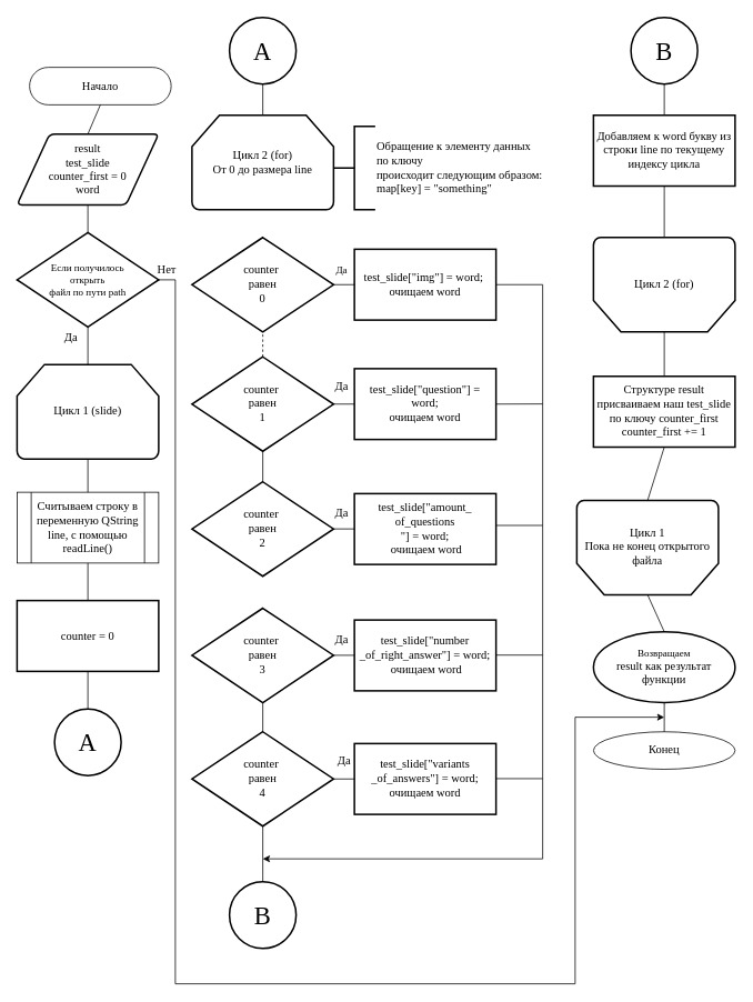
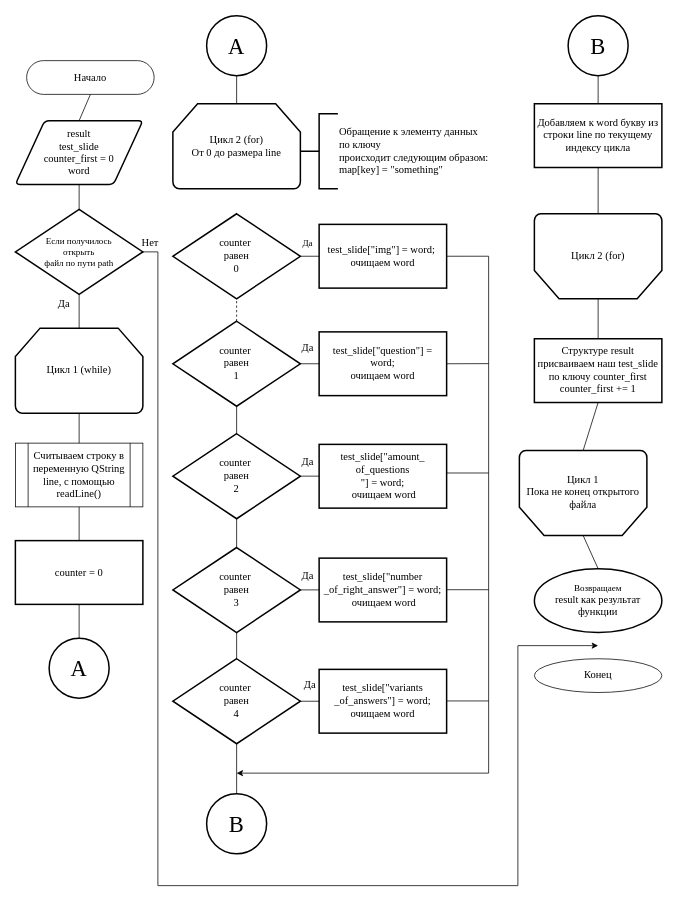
  <mxCell id="0" />
  <mxCell id="1" parent="0" />
  <mxCell id="2" value="&lt;font style=&quot;font-size: 14px;&quot; face=&quot;Times New Roman&quot;&gt;result&lt;br&gt;test_slide &lt;br&gt;counter_first = 0&lt;br&gt;word&lt;/font&gt;" style="shape=parallelogram;html=1;strokeWidth=2;perimeter=parallelogramPerimeter;whiteSpace=wrap;rounded=1;arcSize=12;size=0.23;aspect=fixed;" parent="1" vertex="1"><mxGeometry x="20" y="160" width="170" height="85" as="geometry" /></mxCell>
  <mxCell id="3" value="&lt;font face=&quot;Times New Roman&quot; style=&quot;font-size: 14px;&quot;&gt;Структуре result присваиваем наш test_slide по ключу counter_first&lt;br&gt;counter_first += 1&lt;/font&gt;" style="rounded=1;whiteSpace=wrap;html=1;absoluteArcSize=1;arcSize=0;strokeWidth=2;aspect=fixed;" parent="1" vertex="1"><mxGeometry x="712" y="450.84" width="170" height="85" as="geometry" /></mxCell>
  <mxCell id="4" style="edgeStyle=orthogonalEdgeStyle;rounded=0;orthogonalLoop=1;jettySize=auto;html=1;exitX=1;exitY=0.5;exitDx=0;exitDy=0;exitPerimeter=0;" edge="1" parent="1" source="5"><mxGeometry relative="1" as="geometry"><mxPoint x="797" y="860" as="targetPoint" /><Array as="points"><mxPoint x="210" y="1180" /><mxPoint x="690" y="1170" /><mxPoint x="690" y="860" /></Array></mxGeometry></mxCell>
  <mxCell id="5" value="&lt;font style=&quot;font-size: 12px;&quot; face=&quot;Times New Roman&quot;&gt;Если получилось &lt;br&gt;открыть &lt;br&gt;файл по пути path&lt;/font&gt;" style="strokeWidth=2;html=1;shape=mxgraph.flowchart.decision;whiteSpace=wrap;aspect=fixed;" parent="1" vertex="1"><mxGeometry x="20" y="278.33" width="170" height="113.33" as="geometry" /></mxCell>
- <mxCell id="6" value="&lt;font style=&quot;font-size: 14px;&quot; face=&quot;Times New Roman&quot;&gt;Цикл 1 (slide)&lt;/font&gt;" style="strokeWidth=2;html=1;shape=mxgraph.flowchart.loop_limit;whiteSpace=wrap;aspect=fixed;" parent="1" vertex="1"><mxGeometry x="20" y="436.67" width="170" height="113.33" as="geometry" /></mxCell>
+ <mxCell id="6" value="&lt;font style=&quot;font-size: 14px;&quot; face=&quot;Times New Roman&quot;&gt;Цикл 1 (while)&lt;/font&gt;" style="strokeWidth=2;html=1;shape=mxgraph.flowchart.loop_limit;whiteSpace=wrap;aspect=fixed;" parent="1" vertex="1"><mxGeometry x="20" y="436.67" width="170" height="113.33" as="geometry" /></mxCell>
  <mxCell id="7" value="&lt;font face=&quot;Times New Roman&quot; style=&quot;font-size: 14px;&quot;&gt;Цикл 1&lt;br&gt;Пока не конец открытого файла&lt;/font&gt;" style="strokeWidth=2;html=1;shape=mxgraph.flowchart.loop_limit;whiteSpace=wrap;aspect=fixed;direction=west;" parent="1" vertex="1"><mxGeometry x="692" y="599.83" width="170" height="113.33" as="geometry" /></mxCell>
  <mxCell id="8" value="&lt;font style=&quot;font-size: 14px;&quot; face=&quot;Times New Roman&quot;&gt;Считываем строку в переменную QString line, с помощью readLine()&lt;/font&gt;" style="shape=process;whiteSpace=wrap;html=1;backgroundOutline=1;aspect=fixed;" parent="1" vertex="1"><mxGeometry x="20" y="590" width="170" height="85" as="geometry" /></mxCell>
  <mxCell id="9" value="&lt;font face=&quot;Times New Roman&quot; style=&quot;font-size: 30px;&quot;&gt;A&lt;/font&gt;" style="strokeWidth=2;html=1;shape=mxgraph.flowchart.start_2;whiteSpace=wrap;aspect=fixed;" parent="1" vertex="1"><mxGeometry x="65" y="850" width="80" height="80" as="geometry" /></mxCell>
  <mxCell id="10" value="&lt;font face=&quot;Times New Roman&quot; style=&quot;font-size: 30px;&quot;&gt;A&lt;/font&gt;" style="strokeWidth=2;html=1;shape=mxgraph.flowchart.start_2;whiteSpace=wrap;aspect=fixed;" parent="1" vertex="1"><mxGeometry x="275" y="20" width="80" height="80" as="geometry" /></mxCell>
  <mxCell id="11" value="&lt;font face=&quot;Times New Roman&quot; style=&quot;font-size: 14px;&quot;&gt;Цикл 2 (for)&lt;br&gt;От 0 до размера line&lt;/font&gt;" style="strokeWidth=2;html=1;shape=mxgraph.flowchart.loop_limit;whiteSpace=wrap;aspect=fixed;" parent="1" vertex="1"><mxGeometry x="230" y="137.5" width="170" height="113.33" as="geometry" /></mxCell>
  <mxCell id="12" value="&lt;font face=&quot;Times New Roman&quot; style=&quot;font-size: 14px;&quot;&gt;Цикл 2 (for)&lt;/font&gt;" style="strokeWidth=2;html=1;shape=mxgraph.flowchart.loop_limit;whiteSpace=wrap;aspect=fixed;direction=west;" parent="1" vertex="1"><mxGeometry x="712" y="284.17" width="170" height="113.33" as="geometry" /></mxCell>
  <mxCell id="13" value="&lt;font face=&quot;Times New Roman&quot; style=&quot;font-size: 14px;&quot;&gt;counter&amp;nbsp;&lt;br&gt;равен&lt;br&gt;0&lt;/font&gt;" style="strokeWidth=2;html=1;shape=mxgraph.flowchart.decision;whiteSpace=wrap;aspect=fixed;" parent="1" vertex="1"><mxGeometry x="230" y="284.17" width="170" height="113.33" as="geometry" /></mxCell>
  <mxCell id="14" value="&lt;font style=&quot;font-size: 14px;&quot; face=&quot;Times New Roman&quot;&gt;counter&amp;nbsp;&lt;br&gt;равен&lt;br&gt;1&lt;/font&gt;" style="strokeWidth=2;html=1;shape=mxgraph.flowchart.decision;whiteSpace=wrap;aspect=fixed;" parent="1" vertex="1"><mxGeometry x="230" y="427.5" width="170" height="113.33" as="geometry" /></mxCell>
  <mxCell id="15" value="&lt;font style=&quot;font-size: 14px;&quot; face=&quot;Times New Roman&quot;&gt;counter&amp;nbsp;&lt;br&gt;равен&lt;br&gt;2&lt;/font&gt;" style="strokeWidth=2;html=1;shape=mxgraph.flowchart.decision;whiteSpace=wrap;aspect=fixed;" parent="1" vertex="1"><mxGeometry x="230" y="577.5" width="170" height="113.33" as="geometry" /></mxCell>
  <mxCell id="16" value="&lt;font style=&quot;font-size: 14px;&quot; face=&quot;Times New Roman&quot;&gt;counter&amp;nbsp;&lt;br&gt;равен&lt;br&gt;3&lt;/font&gt;" style="strokeWidth=2;html=1;shape=mxgraph.flowchart.decision;whiteSpace=wrap;aspect=fixed;" parent="1" vertex="1"><mxGeometry x="230" y="729.17" width="170" height="113.33" as="geometry" /></mxCell>
  <mxCell id="17" value="&lt;font style=&quot;font-size: 14px;&quot; face=&quot;Times New Roman&quot;&gt;counter&amp;nbsp;&lt;br&gt;равен&lt;br&gt;4&lt;/font&gt;" style="strokeWidth=2;html=1;shape=mxgraph.flowchart.decision;whiteSpace=wrap;aspect=fixed;" parent="1" vertex="1"><mxGeometry x="230" y="877.5" width="170" height="113.33" as="geometry" /></mxCell>
  <mxCell id="18" style="edgeStyle=orthogonalEdgeStyle;rounded=0;orthogonalLoop=1;jettySize=auto;html=1;exitX=1;exitY=0.5;exitDx=0;exitDy=0;" edge="1" parent="1" source="19"><mxGeometry relative="1" as="geometry"><mxPoint x="315" y="1030" as="targetPoint" /><Array as="points"><mxPoint x="651" y="341" /></Array></mxGeometry></mxCell>
  <mxCell id="19" value="&lt;font style=&quot;font-size: 14px;&quot; face=&quot;Times New Roman&quot;&gt;test_slide[&quot;img&quot;] = word;&amp;nbsp;&lt;br&gt;очищаем word&lt;/font&gt;" style="rounded=1;whiteSpace=wrap;html=1;absoluteArcSize=1;arcSize=0;strokeWidth=2;aspect=fixed;" parent="1" vertex="1"><mxGeometry x="425" y="298.33" width="170" height="85" as="geometry" /></mxCell>
  <mxCell id="20" value="&lt;font face=&quot;Times New Roman&quot; style=&quot;font-size: 14px;&quot;&gt;test_slide[&quot;question&quot;] = word;&lt;br&gt;очищаем word&lt;/font&gt;" style="rounded=1;whiteSpace=wrap;html=1;absoluteArcSize=1;arcSize=0;strokeWidth=2;aspect=fixed;" parent="1" vertex="1"><mxGeometry x="425" y="441.67" width="170" height="85" as="geometry" /></mxCell>
  <mxCell id="21" value="&lt;font style=&quot;font-size: 14px;&quot; face=&quot;Times New Roman&quot;&gt;test_slide[&quot;amount_&lt;br&gt;of_questions&lt;br&gt;&quot;] = word;&lt;br&gt;&amp;nbsp;очищаем word&lt;/font&gt;" style="rounded=1;whiteSpace=wrap;html=1;absoluteArcSize=1;arcSize=0;strokeWidth=2;aspect=fixed;" parent="1" vertex="1"><mxGeometry x="425" y="591.67" width="170" height="85" as="geometry" /></mxCell>
  <mxCell id="22" value="&lt;font style=&quot;font-size: 14px;&quot; face=&quot;Times New Roman&quot;&gt; test_slide[&quot;number&lt;br&gt;_of_right_answer&quot;] = word;&lt;br&gt;&amp;nbsp;очищаем word&lt;/font&gt;" style="rounded=1;whiteSpace=wrap;html=1;absoluteArcSize=1;arcSize=0;strokeWidth=2;aspect=fixed;" parent="1" vertex="1"><mxGeometry x="425" y="743.34" width="170" height="85" as="geometry" /></mxCell>
  <mxCell id="23" value="&lt;font style=&quot;font-size: 14px;&quot; face=&quot;Times New Roman&quot;&gt; test_slide[&quot;variants&lt;br&gt;_of_answers&quot;] = word; очищаем word&lt;/font&gt;" style="rounded=1;whiteSpace=wrap;html=1;absoluteArcSize=1;arcSize=0;strokeWidth=2;aspect=fixed;" parent="1" vertex="1"><mxGeometry x="425" y="891.66" width="170" height="85" as="geometry" /></mxCell>
  <mxCell id="24" value="&lt;font style=&quot;font-size: 14px;&quot; face=&quot;Times New Roman&quot;&gt;Добавляем к word букву из строки line по текущему индексу цикла&lt;/font&gt;" style="rounded=1;whiteSpace=wrap;html=1;absoluteArcSize=1;arcSize=0;strokeWidth=2;aspect=fixed;" parent="1" vertex="1"><mxGeometry x="712" y="137.5" width="170" height="85" as="geometry" /></mxCell>
  <mxCell id="25" value="&lt;font face=&quot;Times New Roman&quot; style=&quot;font-size: 14px;&quot;&gt;Обращение к элементу данных &lt;br&gt;по ключу&lt;br&gt;происходит следующим образом:&lt;br&gt;map[key] = &quot;something&quot;&lt;/font&gt;" style="strokeWidth=2;html=1;shape=mxgraph.flowchart.annotation_2;align=left;labelPosition=right;pointerEvents=1;" parent="1" vertex="1"><mxGeometry x="400" y="150.83" width="50" height="100" as="geometry" /></mxCell>
  <mxCell id="26" value="&lt;font style=&quot;font-size: 14px;&quot; face=&quot;Times New Roman&quot;&gt;Да&lt;/font&gt;" style="text;html=1;strokeColor=none;fillColor=none;align=center;verticalAlign=middle;whiteSpace=wrap;rounded=0;" parent="1" vertex="1"><mxGeometry x="55" y="390" width="60" height="30" as="geometry" /></mxCell>
  <mxCell id="27" value="&lt;font face=&quot;Times New Roman&quot;&gt;Да&lt;/font&gt;" style="text;html=1;strokeColor=none;fillColor=none;align=center;verticalAlign=middle;whiteSpace=wrap;rounded=0;" parent="1" vertex="1"><mxGeometry x="395" y="307.5" width="30" height="30" as="geometry" /></mxCell>
  <mxCell id="28" value="&lt;font style=&quot;font-size: 14px;&quot; face=&quot;Times New Roman&quot;&gt;Да&lt;/font&gt;" style="text;html=1;strokeColor=none;fillColor=none;align=center;verticalAlign=middle;whiteSpace=wrap;rounded=0;" parent="1" vertex="1"><mxGeometry x="395" y="447.5" width="30" height="30" as="geometry" /></mxCell>
  <mxCell id="29" value="&lt;font style=&quot;font-size: 14px;&quot; face=&quot;Times New Roman&quot;&gt;Да&lt;/font&gt;" style="text;html=1;strokeColor=none;fillColor=none;align=center;verticalAlign=middle;whiteSpace=wrap;rounded=0;" parent="1" vertex="1"><mxGeometry x="395" y="599.83" width="30" height="30" as="geometry" /></mxCell>
  <mxCell id="30" value="&lt;font style=&quot;font-size: 14px;&quot; face=&quot;Times New Roman&quot;&gt;Да&lt;/font&gt;" style="text;html=1;strokeColor=none;fillColor=none;align=center;verticalAlign=middle;whiteSpace=wrap;rounded=0;" parent="1" vertex="1"><mxGeometry x="395" y="752.5" width="30" height="30" as="geometry" /></mxCell>
  <mxCell id="31" value="&lt;font face=&quot;Times New Roman&quot; style=&quot;font-size: 14px;&quot;&gt;Да&lt;/font&gt;" style="text;html=1;strokeColor=none;fillColor=none;align=center;verticalAlign=middle;whiteSpace=wrap;rounded=0;" parent="1" vertex="1"><mxGeometry x="397.5" y="897.5" width="30" height="30" as="geometry" /></mxCell>
  <mxCell id="32" value="&lt;font face=&quot;Times New Roman&quot; style=&quot;font-size: 14px;&quot;&gt;Начало&lt;/font&gt;" style="rounded=1;whiteSpace=wrap;html=1;arcSize=50;aspect=fixed;" parent="1" vertex="1"><mxGeometry x="35" y="80" width="170" height="45" as="geometry" /></mxCell>
  <mxCell id="33" value="&lt;font style=&quot;font-size: 14px;&quot; face=&quot;Times New Roman&quot;&gt;counter = 0&lt;/font&gt;" style="rounded=1;whiteSpace=wrap;html=1;absoluteArcSize=1;arcSize=0;strokeWidth=2;aspect=fixed;" parent="1" vertex="1"><mxGeometry x="20" y="720" width="170" height="85" as="geometry" /></mxCell>
  <mxCell id="34" value="&lt;font face=&quot;Times New Roman&quot;&gt;&lt;span style=&quot;font-size: 30px;&quot;&gt;B&lt;/span&gt;&lt;/font&gt;" style="strokeWidth=2;html=1;shape=mxgraph.flowchart.start_2;whiteSpace=wrap;aspect=fixed;" parent="1" vertex="1"><mxGeometry x="275" y="1057.5" width="80" height="80" as="geometry" /></mxCell>
  <mxCell id="35" value="&lt;font face=&quot;Times New Roman&quot;&gt;&lt;span style=&quot;font-size: 30px;&quot;&gt;B&lt;/span&gt;&lt;/font&gt;" style="strokeWidth=2;html=1;shape=mxgraph.flowchart.start_2;whiteSpace=wrap;aspect=fixed;" parent="1" vertex="1"><mxGeometry x="757" y="20" width="80" height="80" as="geometry" /></mxCell>
  <mxCell id="36" value="&lt;font face=&quot;Times New Roman&quot;&gt;Возвращаем&lt;br style=&quot;border-color: var(--border-color); font-size: 14px;&quot;&gt;&lt;span style=&quot;font-size: 14px;&quot;&gt;result как результат функции&lt;/span&gt;&lt;/font&gt;" style="ellipse;whiteSpace=wrap;html=1;absoluteArcSize=1;arcSize=0;strokeWidth=2;aspect=fixed;" parent="1" vertex="1"><mxGeometry x="712" y="757.5" width="170" height="85" as="geometry" /></mxCell>
  <mxCell id="37" value="&lt;font face=&quot;Times New Roman&quot; style=&quot;font-size: 14px;&quot;&gt;Конец&lt;/font&gt;" style="ellipse;whiteSpace=wrap;html=1;arcSize=50;" parent="1" vertex="1"><mxGeometry x="712" y="877.5" width="170" height="45" as="geometry" /></mxCell>
  <mxCell id="38" value="" style="endArrow=none;html=1;rounded=0;entryX=0.5;entryY=1;entryDx=0;entryDy=0;exitX=0.5;exitY=0;exitDx=0;exitDy=0;" edge="1" parent="1" source="2" target="32"><mxGeometry width="50" height="50" relative="1" as="geometry"><mxPoint x="210" y="140" as="sourcePoint" /><mxPoint x="260" y="90" as="targetPoint" /></mxGeometry></mxCell>
  <mxCell id="39" value="" style="endArrow=none;html=1;rounded=0;entryX=0.5;entryY=1;entryDx=0;entryDy=0;exitX=0.5;exitY=0;exitDx=0;exitDy=0;exitPerimeter=0;" edge="1" parent="1" source="5" target="2"><mxGeometry width="50" height="50" relative="1" as="geometry"><mxPoint x="150" y="290" as="sourcePoint" /><mxPoint x="200" y="240" as="targetPoint" /></mxGeometry></mxCell>
  <mxCell id="40" value="" style="endArrow=none;html=1;rounded=0;entryX=0.5;entryY=1;entryDx=0;entryDy=0;entryPerimeter=0;exitX=0.5;exitY=0;exitDx=0;exitDy=0;exitPerimeter=0;" edge="1" parent="1" source="6" target="5"><mxGeometry width="50" height="50" relative="1" as="geometry"><mxPoint x="140" y="440" as="sourcePoint" /><mxPoint x="190" y="390" as="targetPoint" /></mxGeometry></mxCell>
  <mxCell id="41" value="" style="endArrow=none;html=1;rounded=0;entryX=0.5;entryY=1;entryDx=0;entryDy=0;entryPerimeter=0;exitX=0.5;exitY=0;exitDx=0;exitDy=0;" edge="1" parent="1" source="8" target="6"><mxGeometry width="50" height="50" relative="1" as="geometry"><mxPoint x="170" y="610" as="sourcePoint" /><mxPoint x="220" y="560" as="targetPoint" /></mxGeometry></mxCell>
  <mxCell id="42" value="" style="endArrow=none;html=1;rounded=0;entryX=0.5;entryY=1;entryDx=0;entryDy=0;exitX=0.5;exitY=0;exitDx=0;exitDy=0;" edge="1" parent="1" source="33" target="8"><mxGeometry width="50" height="50" relative="1" as="geometry"><mxPoint x="40" y="740" as="sourcePoint" /><mxPoint x="90" y="690" as="targetPoint" /></mxGeometry></mxCell>
  <mxCell id="43" value="" style="endArrow=none;html=1;rounded=0;entryX=0.5;entryY=1;entryDx=0;entryDy=0;exitX=0.5;exitY=0;exitDx=0;exitDy=0;exitPerimeter=0;" edge="1" parent="1" source="9" target="33"><mxGeometry width="50" height="50" relative="1" as="geometry"><mxPoint x="40" y="880" as="sourcePoint" /><mxPoint x="90" y="830" as="targetPoint" /></mxGeometry></mxCell>
  <mxCell id="44" value="" style="endArrow=none;html=1;rounded=0;entryX=0.5;entryY=1;entryDx=0;entryDy=0;entryPerimeter=0;exitX=0.5;exitY=0;exitDx=0;exitDy=0;exitPerimeter=0;" edge="1" parent="1" source="11" target="10"><mxGeometry width="50" height="50" relative="1" as="geometry"><mxPoint x="370" y="140" as="sourcePoint" /><mxPoint x="420" y="90" as="targetPoint" /></mxGeometry></mxCell>
  <mxCell id="45" value="" style="endArrow=none;html=1;rounded=0;entryX=0.5;entryY=1;entryDx=0;entryDy=0;entryPerimeter=0;exitX=0.5;exitY=0;exitDx=0;exitDy=0;exitPerimeter=0;dashed=1;" edge="1" parent="1" source="14" target="13"><mxGeometry width="50" height="50" relative="1" as="geometry"><mxPoint x="230" y="460" as="sourcePoint" /><mxPoint x="280" y="410" as="targetPoint" /></mxGeometry></mxCell>
  <mxCell id="46" value="" style="endArrow=none;html=1;rounded=0;entryX=0.5;entryY=1;entryDx=0;entryDy=0;entryPerimeter=0;exitX=0.5;exitY=0;exitDx=0;exitDy=0;exitPerimeter=0;" edge="1" parent="1" source="15" target="14"><mxGeometry width="50" height="50" relative="1" as="geometry"><mxPoint x="230" y="610" as="sourcePoint" /><mxPoint x="280" y="560" as="targetPoint" /></mxGeometry></mxCell>
+ <mxCell id="47" value="" style="endArrow=none;html=1;rounded=0;entryX=0.5;entryY=1;entryDx=0;entryDy=0;entryPerimeter=0;exitX=0.5;exitY=0;exitDx=0;exitDy=0;exitPerimeter=0;" edge="1" parent="1" source="16" target="15"><mxGeometry width="50" height="50" relative="1" as="geometry"><mxPoint x="240" y="750" as="sourcePoint" /><mxPoint x="290" y="700" as="targetPoint" /></mxGeometry></mxCell>
  <mxCell id="48" value="" style="endArrow=none;html=1;rounded=0;entryX=0.5;entryY=1;entryDx=0;entryDy=0;entryPerimeter=0;exitX=0.5;exitY=0;exitDx=0;exitDy=0;exitPerimeter=0;" edge="1" parent="1" source="17" target="16"><mxGeometry width="50" height="50" relative="1" as="geometry"><mxPoint x="250" y="900" as="sourcePoint" /><mxPoint x="300" y="850" as="targetPoint" /></mxGeometry></mxCell>
  <mxCell id="49" value="" style="endArrow=none;html=1;rounded=0;entryX=0.5;entryY=1;entryDx=0;entryDy=0;entryPerimeter=0;exitX=0.5;exitY=0;exitDx=0;exitDy=0;exitPerimeter=0;" edge="1" parent="1" source="34" target="17"><mxGeometry width="50" height="50" relative="1" as="geometry"><mxPoint x="240" y="1060" as="sourcePoint" /><mxPoint x="290" y="1010" as="targetPoint" /><Array as="points"><mxPoint x="315" y="1050" /></Array></mxGeometry></mxCell>
  <mxCell id="50" value="" style="endArrow=none;html=1;rounded=0;entryX=0;entryY=0.5;entryDx=0;entryDy=0;exitX=1;exitY=0.5;exitDx=0;exitDy=0;exitPerimeter=0;" edge="1" parent="1" source="13" target="19"><mxGeometry width="50" height="50" relative="1" as="geometry"><mxPoint x="360" y="410" as="sourcePoint" /><mxPoint x="410" y="360" as="targetPoint" /></mxGeometry></mxCell>
  <mxCell id="51" value="" style="endArrow=none;html=1;rounded=0;entryX=0;entryY=0.5;entryDx=0;entryDy=0;exitX=1;exitY=0.5;exitDx=0;exitDy=0;exitPerimeter=0;" edge="1" parent="1" source="14" target="20"><mxGeometry width="50" height="50" relative="1" as="geometry"><mxPoint x="400" y="484.88" as="sourcePoint" /><mxPoint x="425" y="484.88" as="targetPoint" /></mxGeometry></mxCell>
  <mxCell id="52" value="" style="endArrow=none;html=1;rounded=0;entryX=0;entryY=0.5;entryDx=0;entryDy=0;exitX=1;exitY=0.5;exitDx=0;exitDy=0;exitPerimeter=0;" edge="1" parent="1"><mxGeometry width="50" height="50" relative="1" as="geometry"><mxPoint x="400" y="634.03" as="sourcePoint" /><mxPoint x="425" y="634.03" as="targetPoint" /></mxGeometry></mxCell>
  <mxCell id="53" value="" style="endArrow=none;html=1;rounded=0;entryX=0;entryY=0.5;entryDx=0;entryDy=0;exitX=1;exitY=0.5;exitDx=0;exitDy=0;exitPerimeter=0;" edge="1" parent="1"><mxGeometry width="50" height="50" relative="1" as="geometry"><mxPoint x="400" y="785.7" as="sourcePoint" /><mxPoint x="425" y="785.7" as="targetPoint" /></mxGeometry></mxCell>
  <mxCell id="54" value="" style="endArrow=none;html=1;rounded=0;entryX=0;entryY=0.5;entryDx=0;entryDy=0;exitX=1;exitY=0.5;exitDx=0;exitDy=0;exitPerimeter=0;" edge="1" parent="1" source="17" target="23"><mxGeometry width="50" height="50" relative="1" as="geometry"><mxPoint x="390" y="950" as="sourcePoint" /><mxPoint x="415" y="953.16" as="targetPoint" /></mxGeometry></mxCell>
  <mxCell id="55" value="" style="endArrow=none;html=1;rounded=0;exitX=1;exitY=0.5;exitDx=0;exitDy=0;" edge="1" parent="1" source="20"><mxGeometry width="50" height="50" relative="1" as="geometry"><mxPoint x="600" y="430" as="sourcePoint" /><mxPoint x="651" y="484" as="targetPoint" /></mxGeometry></mxCell>
  <mxCell id="56" value="" style="endArrow=none;html=1;rounded=0;exitX=1;exitY=0.5;exitDx=0;exitDy=0;" edge="1" parent="1"><mxGeometry width="50" height="50" relative="1" as="geometry"><mxPoint x="595" y="629.83" as="sourcePoint" /><mxPoint x="651" y="629.83" as="targetPoint" /></mxGeometry></mxCell>
  <mxCell id="57" value="" style="endArrow=none;html=1;rounded=0;exitX=1;exitY=0.5;exitDx=0;exitDy=0;" edge="1" parent="1"><mxGeometry width="50" height="50" relative="1" as="geometry"><mxPoint x="595" y="785.44" as="sourcePoint" /><mxPoint x="651" y="785.44" as="targetPoint" /></mxGeometry></mxCell>
  <mxCell id="58" value="" style="endArrow=none;html=1;rounded=0;exitX=1;exitY=0.5;exitDx=0;exitDy=0;" edge="1" parent="1"><mxGeometry width="50" height="50" relative="1" as="geometry"><mxPoint x="595" y="933.76" as="sourcePoint" /><mxPoint x="651" y="933.76" as="targetPoint" /></mxGeometry></mxCell>
  <mxCell id="59" value="" style="endArrow=none;html=1;rounded=0;entryX=0.5;entryY=1;entryDx=0;entryDy=0;entryPerimeter=0;exitX=0.5;exitY=0;exitDx=0;exitDy=0;" edge="1" parent="1" source="24" target="35"><mxGeometry width="50" height="50" relative="1" as="geometry"><mxPoint x="966" y="167" as="sourcePoint" /><mxPoint x="1016" y="117" as="targetPoint" /></mxGeometry></mxCell>
  <mxCell id="60" value="" style="endArrow=none;html=1;rounded=0;entryX=0.5;entryY=1;entryDx=0;entryDy=0;exitX=0.5;exitY=1;exitDx=0;exitDy=0;exitPerimeter=0;" edge="1" parent="1" source="12" target="24"><mxGeometry width="50" height="50" relative="1" as="geometry"><mxPoint x="929" y="305" as="sourcePoint" /><mxPoint x="979" y="255" as="targetPoint" /></mxGeometry></mxCell>
  <mxCell id="61" value="" style="endArrow=none;html=1;rounded=0;entryX=0.5;entryY=0;entryDx=0;entryDy=0;entryPerimeter=0;exitX=0.5;exitY=0;exitDx=0;exitDy=0;" edge="1" parent="1" source="3" target="12"><mxGeometry width="50" height="50" relative="1" as="geometry"><mxPoint x="911" y="443" as="sourcePoint" /><mxPoint x="961" y="393" as="targetPoint" /></mxGeometry></mxCell>
  <mxCell id="62" value="" style="endArrow=none;html=1;rounded=0;entryX=0.5;entryY=1;entryDx=0;entryDy=0;exitX=0.5;exitY=1;exitDx=0;exitDy=0;exitPerimeter=0;" edge="1" parent="1" source="7" target="3"><mxGeometry width="50" height="50" relative="1" as="geometry"><mxPoint x="955" y="629" as="sourcePoint" /><mxPoint x="1005" y="579" as="targetPoint" /></mxGeometry></mxCell>
  <mxCell id="63" value="" style="endArrow=none;html=1;rounded=0;entryX=0.5;entryY=0;entryDx=0;entryDy=0;entryPerimeter=0;exitX=0.5;exitY=0;exitDx=0;exitDy=0;" edge="1" parent="1" source="36" target="7"><mxGeometry width="50" height="50" relative="1" as="geometry"><mxPoint x="905" y="782" as="sourcePoint" /><mxPoint x="955" y="732" as="targetPoint" /></mxGeometry></mxCell>
- <mxCell id="64" value="" style="endArrow=none;html=1;rounded=0;entryX=0.5;entryY=1;entryDx=0;entryDy=0;exitX=0.5;exitY=0;exitDx=0;exitDy=0;" edge="1" parent="1" source="37" target="36"><mxGeometry width="50" height="50" relative="1" as="geometry"><mxPoint x="911" y="901" as="sourcePoint" /><mxPoint x="961" y="851" as="targetPoint" /></mxGeometry></mxCell>
  <mxCell id="65" value="&lt;font style=&quot;font-size: 14px;&quot; face=&quot;Times New Roman&quot;&gt;Нет&lt;/font&gt;" style="text;html=1;strokeColor=none;fillColor=none;align=center;verticalAlign=middle;whiteSpace=wrap;rounded=0;" vertex="1" parent="1"><mxGeometry x="170" y="307.5" width="60" height="30" as="geometry" /></mxCell>
